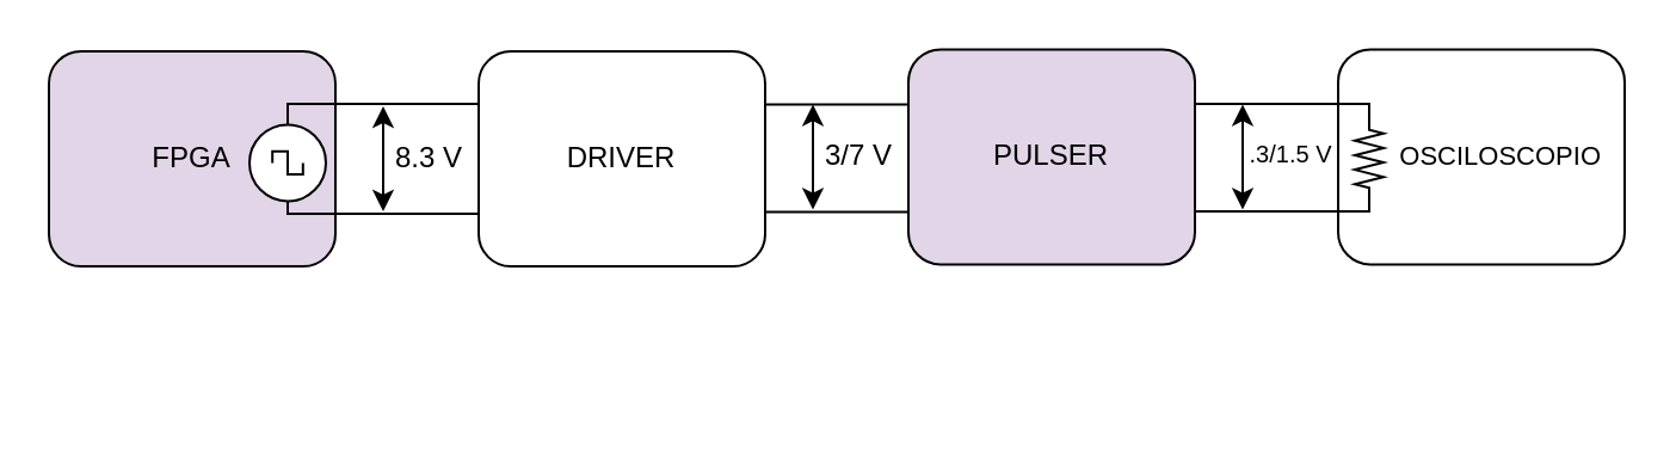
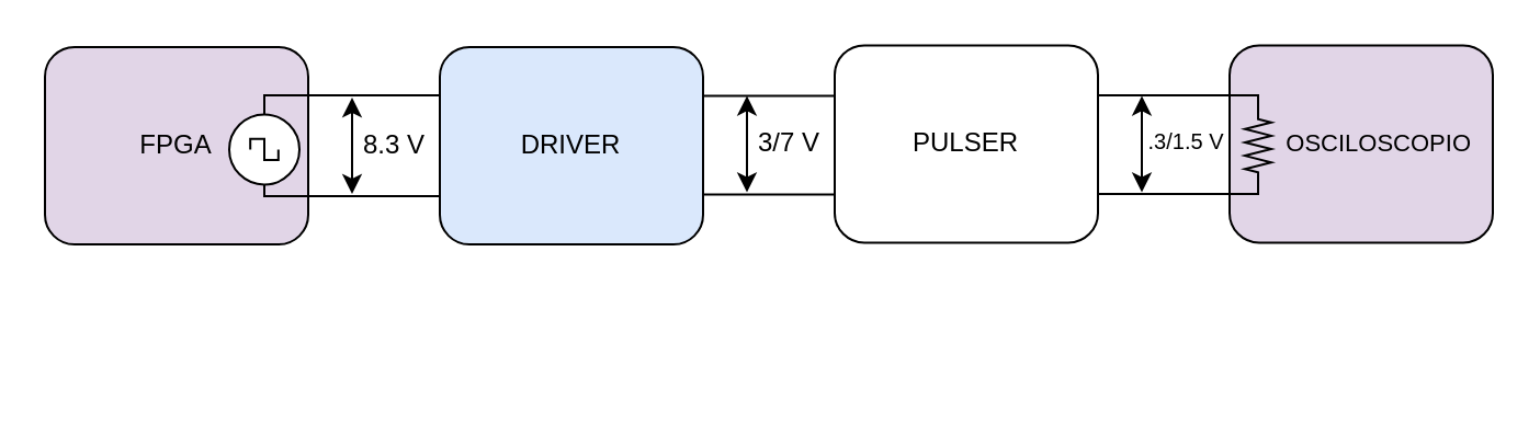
  <mxCell id="0" />
  <mxCell id="1" parent="0" />
  <mxCell id="2" value="FPGA" style="rounded=1;whiteSpace=wrap;html=1;fillColor=#e1d5e7;" parent="1" vertex="1"><mxGeometry x="20" y="21" width="120" height="90" as="geometry" /></mxCell>
- <mxCell id="3" value="DRIVER" style="rounded=1;whiteSpace=wrap;html=1;" parent="1" vertex="1"><mxGeometry x="200" y="21" width="120" height="90" as="geometry" /></mxCell>
- <mxCell id="4" value="PULSER" style="rounded=1;whiteSpace=wrap;html=1;fillColor=#e1d5e7;" parent="1" vertex="1"><mxGeometry x="380" y="20.21" width="120" height="90" as="geometry" /></mxCell>
- <mxCell id="5" value="&lt;font style=&quot;font-size: 10px;&quot;&gt;&amp;nbsp; &amp;nbsp; &amp;nbsp; &lt;/font&gt;&lt;font style=&quot;font-size: 11px;&quot;&gt;OSCILOSCOPIO&lt;/font&gt;" style="rounded=1;whiteSpace=wrap;html=1;" parent="1" vertex="1"><mxGeometry x="560" y="20.21" width="120" height="90" as="geometry" /></mxCell>
+ <mxCell id="3" value="DRIVER" style="rounded=1;whiteSpace=wrap;html=1;fillColor=#dae8fc;" parent="1" vertex="1"><mxGeometry x="200" y="21" width="120" height="90" as="geometry" /></mxCell>
+ <mxCell id="4" value="PULSER" style="rounded=1;whiteSpace=wrap;html=1;" parent="1" vertex="1"><mxGeometry x="380" y="20.21" width="120" height="90" as="geometry" /></mxCell>
+ <mxCell id="5" value="&lt;font style=&quot;font-size: 10px;&quot;&gt;&amp;nbsp; &amp;nbsp; &amp;nbsp; &lt;/font&gt;&lt;font style=&quot;font-size: 11px;&quot;&gt;OSCILOSCOPIO&lt;/font&gt;" style="rounded=1;whiteSpace=wrap;html=1;fillColor=#e1d5e7;" parent="1" vertex="1"><mxGeometry x="560" y="20.21" width="120" height="90" as="geometry" /></mxCell>
  <mxCell id="6" value="" style="pointerEvents=1;verticalLabelPosition=bottom;shadow=0;dashed=0;align=center;html=1;verticalAlign=top;shape=mxgraph.electrical.signal_sources.source;aspect=fixed;points=[[0.5,0,0],[1,0.5,0],[0.5,1,0],[0,0.5,0]];elSignalType=square;" vertex="1" parent="1"><mxGeometry x="104" y="51.71" width="32" height="32" as="geometry" /></mxCell>
  <mxCell id="7" value="" style="pointerEvents=1;verticalLabelPosition=bottom;shadow=0;dashed=0;align=center;html=1;verticalAlign=top;shape=mxgraph.electrical.resistors.resistor_2;direction=south;" vertex="1" parent="1"><mxGeometry x="567" y="47" width="12" height="38" as="geometry" /></mxCell>
  <mxCell id="8" value="" style="endArrow=classic;startArrow=classic;html=1;rounded=0;" edge="1" parent="1"><mxGeometry width="50" height="50" relative="1" as="geometry"><mxPoint x="160" y="88" as="sourcePoint" /><mxPoint x="160" y="44" as="targetPoint" /></mxGeometry></mxCell>
  <mxCell id="9" value="8.3 V" style="text;html=1;align=center;verticalAlign=middle;resizable=0;points=[];autosize=1;strokeColor=none;fillColor=none;" vertex="1" parent="1"><mxGeometry x="155" y="52.5" width="47" height="27" as="geometry" /></mxCell>
  <mxCell id="10" value="" style="endArrow=none;html=1;rounded=0;exitX=1;exitY=0.25;exitDx=0;exitDy=0;entryX=0;entryY=0.25;entryDx=0;entryDy=0;" edge="1" parent="1"><mxGeometry width="50" height="50" relative="1" as="geometry"><mxPoint x="320" y="43.21" as="sourcePoint" /><mxPoint x="380" y="43.21" as="targetPoint" /></mxGeometry></mxCell>
  <mxCell id="11" value="" style="endArrow=none;html=1;rounded=0;entryX=0;entryY=0.75;entryDx=0;entryDy=0;exitX=1;exitY=0.75;exitDx=0;exitDy=0;" edge="1" parent="1"><mxGeometry width="50" height="50" relative="1" as="geometry"><mxPoint x="320" y="88.21" as="sourcePoint" /><mxPoint x="380" y="88.21" as="targetPoint" /></mxGeometry></mxCell>
  <mxCell id="12" value="" style="endArrow=classic;startArrow=classic;html=1;rounded=0;" edge="1" parent="1"><mxGeometry width="50" height="50" relative="1" as="geometry"><mxPoint x="340" y="87.21" as="sourcePoint" /><mxPoint x="340" y="43.21" as="targetPoint" /></mxGeometry></mxCell>
  <mxCell id="13" value="3/7 V" style="text;html=1;align=center;verticalAlign=middle;resizable=0;points=[];autosize=1;strokeColor=none;fillColor=none;" vertex="1" parent="1"><mxGeometry x="335" y="51.71" width="47" height="27" as="geometry" /></mxCell>
  <mxCell id="14" value="" style="endArrow=classic;startArrow=classic;html=1;rounded=0;" edge="1" parent="1"><mxGeometry width="50" height="50" relative="1" as="geometry"><mxPoint x="520" y="87.21" as="sourcePoint" /><mxPoint x="520" y="43.21" as="targetPoint" /></mxGeometry></mxCell>
  <mxCell id="15" value=".3/1.5 V" style="text;html=1;align=center;verticalAlign=middle;resizable=0;points=[];autosize=1;strokeColor=none;fillColor=none;fontSize=10;" vertex="1" parent="1"><mxGeometry x="513" y="51.71" width="53" height="25" as="geometry" /></mxCell>
  <mxCell id="16" value="" style="endArrow=none;html=1;rounded=0;exitX=0.5;exitY=0;exitDx=0;exitDy=0;exitPerimeter=0;entryX=-0.003;entryY=0.244;entryDx=0;entryDy=0;entryPerimeter=0;" edge="1" parent="1" source="6" target="3"><mxGeometry width="50" height="50" relative="1" as="geometry"><mxPoint x="96" y="69" as="sourcePoint" /><mxPoint x="199" y="43" as="targetPoint" /><Array as="points"><mxPoint x="120" y="43" /></Array></mxGeometry></mxCell>
  <mxCell id="17" value="" style="endArrow=none;html=1;rounded=0;entryX=0.5;entryY=1;entryDx=0;entryDy=0;entryPerimeter=0;exitX=-0.003;exitY=0.756;exitDx=0;exitDy=0;exitPerimeter=0;" edge="1" parent="1" source="3" target="6"><mxGeometry width="50" height="50" relative="1" as="geometry"><mxPoint x="199" y="89" as="sourcePoint" /><mxPoint x="120" y="84" as="targetPoint" /><Array as="points"><mxPoint x="120" y="89" /></Array></mxGeometry></mxCell>
  <mxCell id="18" value="" style="endArrow=none;html=1;rounded=0;entryX=0;entryY=0.5;entryDx=0;entryDy=0;entryPerimeter=0;exitX=1.004;exitY=0.253;exitDx=0;exitDy=0;exitPerimeter=0;" edge="1" parent="1" source="4" target="7"><mxGeometry width="50" height="50" relative="1" as="geometry"><mxPoint x="501" y="43" as="sourcePoint" /><mxPoint x="592" y="43" as="targetPoint" /><Array as="points"><mxPoint x="573" y="43" /></Array></mxGeometry></mxCell>
  <mxCell id="19" value="" style="endArrow=none;html=1;rounded=0;entryX=1;entryY=0.5;entryDx=0;entryDy=0;entryPerimeter=0;exitX=1.004;exitY=0.753;exitDx=0;exitDy=0;exitPerimeter=0;" edge="1" parent="1" source="4" target="7"><mxGeometry width="50" height="50" relative="1" as="geometry"><mxPoint x="501" y="88" as="sourcePoint" /><mxPoint x="579" y="51" as="targetPoint" /><Array as="points"><mxPoint x="573" y="88" /></Array></mxGeometry></mxCell>
  <mxCell id="20" value="" style="rounded=0;whiteSpace=wrap;html=1;fillColor=none;strokeColor=none;" vertex="1" parent="1"><mxGeometry x="298.5" y="110.21" width="120" height="60" as="geometry" /></mxCell>
